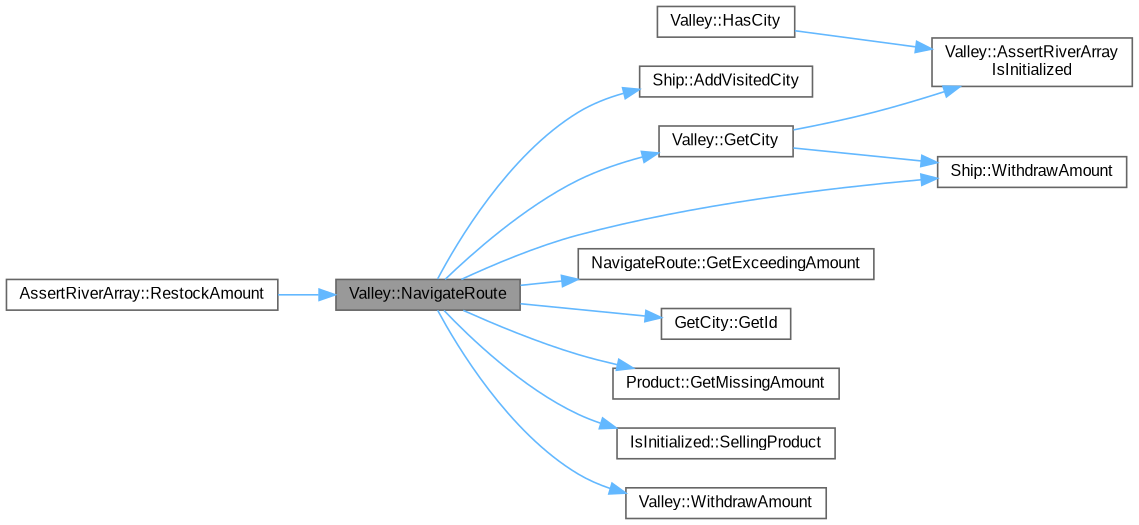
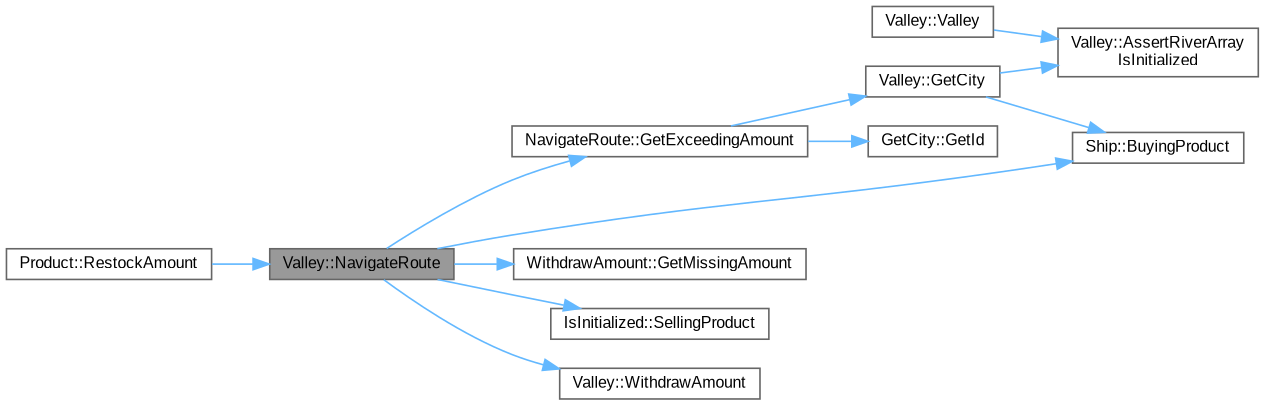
  digraph {
    fontname="Liberation Sans"
    rankdir=LR
    node [color=grey40 fillcolor=white fontname="Liberation Sans" fontsize=10 shape=box style=filled]
    edge [color=steelblue1 fontname="Liberation Sans" fontsize=10 labelfontname=Helvetica labelfontsize=10 style=solid]
    n1 [color=gray40 fillcolor=grey60 fontcolor=black height=0.2 label="Valley::NavigateRoute" width=0.4]
-   n2 [height=0.2 label="Ship::AddVisitedCity" width=0.4]
-   n3 [height=0.2 label="Ship::WithdrawAmount" width=0.4]
+   n3 [height=0.2 label="Ship::BuyingProduct" width=0.4]
    n4 [height=0.2 label="Valley::GetCity" width=0.4]
    n5 [height=0.2 label="NavigateRoute::GetExceedingAmount" width=0.4]
    n6 [height=0.2 label="GetCity::GetId" width=0.4]
-   n7 [height=0.2 label="Product::GetMissingAmount" width=0.4]
+   n7 [height=0.2 label="WithdrawAmount::GetMissingAmount" width=0.4]
    n8 [height=0.2 label="IsInitialized::SellingProduct" width=0.4]
    n9 [height=0.2 label="Valley::WithdrawAmount" width=0.4]
    n10 [height=0.2 label="Valley::AssertRiverArray\lIsInitialized" width=0.4]
-   n11 [height=0.2 label="AssertRiverArray::RestockAmount" width=0.4]
-   n12 [height=0.2 label="Valley::HasCity" width=0.4]
-   n1 -> n2
+   n11 [height=0.2 label="Product::RestockAmount" width=0.4]
+   n12 [height=0.2 label="Valley::Valley" width=0.4]
    n1 -> n3
-   n1 -> n4
+   n5 -> n4
    n1 -> n5
-   n1 -> n6
+   n5 -> n6
    n1 -> n7
    n1 -> n8
    n1 -> n9
    n4 -> n3
    n4 -> n10
    n11 -> n1
    n12 -> n10
  }
